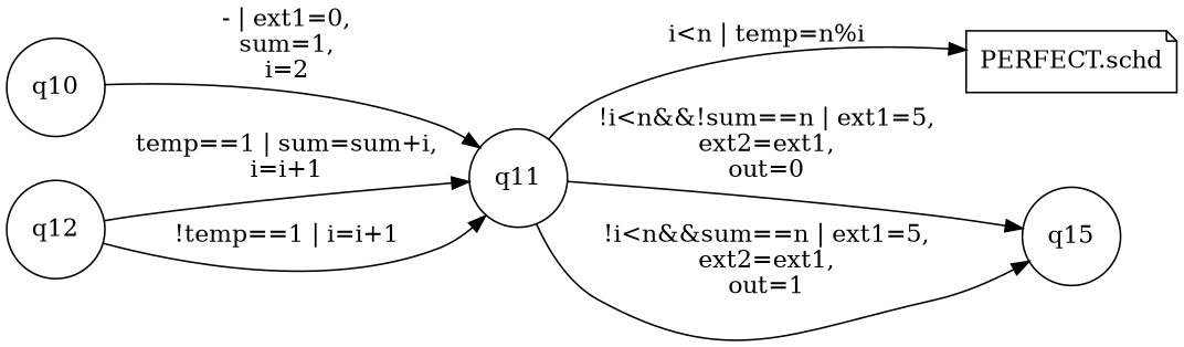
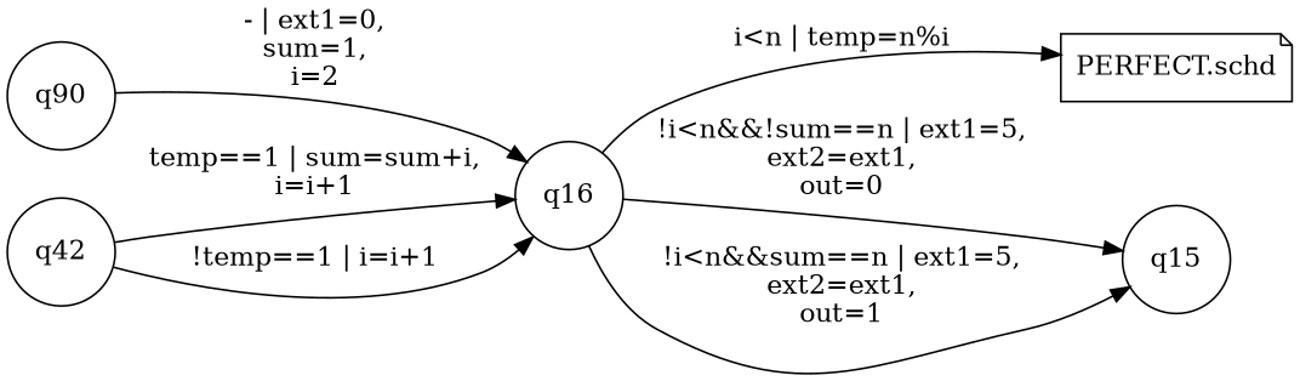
  digraph {
    rankdir=LR
    node [shape=circle]
    "PERFECT.schd" [shape=note]
-   q10
-   q11
+   q10 [label=q90]
+   q11 [label=q16]
    q15
-   q12
+   q12 [label=q42]
    q10 -> q11 [label="- | ext1=0,\nsum=1,\ni=2"]
    q11 -> "PERFECT.schd" [label="i<n | temp=n%i"]
    q11 -> q15 [label="!i<n&&!sum==n | ext1=5,\next2=ext1,\nout=0"]
    q11 -> q15 [label="!i<n&&sum==n | ext1=5,\next2=ext1,\nout=1"]
    q12 -> q11 [label="temp==1 | sum=sum+i,\ni=i+1"]
    q12 -> q11 [label="!temp==1 | i=i+1"]
  }
